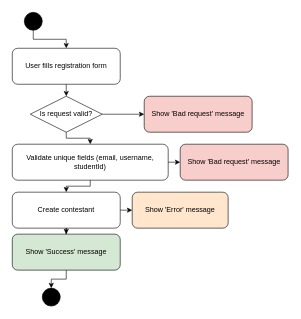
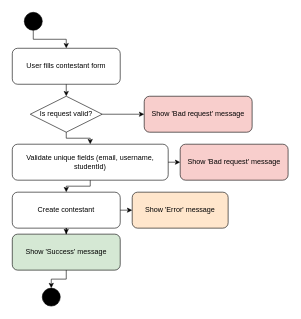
  <mxCell id="0" />
  <mxCell id="1" parent="0" />
  <mxCell id="2" value="" style="ellipse;whiteSpace=wrap;html=1;aspect=fixed;fillColor=#000000;" vertex="1" parent="1"><mxGeometry x="40" y="20" width="30" height="30" as="geometry" /></mxCell>
- <mxCell id="3" value="User fills registration form" style="rounded=1;whiteSpace=wrap;html=1;" vertex="1" parent="1"><mxGeometry x="20" y="80" width="180" height="60" as="geometry" /></mxCell>
+ <mxCell id="3" value="User fills contestant form" style="rounded=1;whiteSpace=wrap;html=1;" vertex="1" parent="1"><mxGeometry x="20" y="80" width="180" height="60" as="geometry" /></mxCell>
  <mxCell id="4" value="Is request valid?" style="rhombus;whiteSpace=wrap;html=1;" vertex="1" parent="1"><mxGeometry x="50" y="160" width="120" height="60" as="geometry" /></mxCell>
  <mxCell id="5" value="Show 'Bad request' message" style="rounded=1;whiteSpace=wrap;html=1;fillColor=#f8cecc;" vertex="1" parent="1"><mxGeometry x="240" y="160" width="180" height="60" as="geometry" /></mxCell>
  <mxCell id="6" value="Validate unique fields (email, username, studentId)" style="rounded=1;whiteSpace=wrap;html=1;" vertex="1" parent="1"><mxGeometry x="20" y="240" width="260" height="60" as="geometry" /></mxCell>
  <mxCell id="7" value="Show 'Bad request' message" style="rounded=1;whiteSpace=wrap;html=1;fillColor=#f8cecc;" vertex="1" parent="1"><mxGeometry x="300" y="240" width="180" height="60" as="geometry" /></mxCell>
  <mxCell id="8" value="Create contestant" style="rounded=1;whiteSpace=wrap;html=1;" vertex="1" parent="1"><mxGeometry x="20" y="320" width="180" height="60" as="geometry" /></mxCell>
  <mxCell id="9" value="Show 'Error' message" style="rounded=1;whiteSpace=wrap;html=1;fillColor=#ffe6cc;" vertex="1" parent="1"><mxGeometry x="220" y="320" width="160" height="60" as="geometry" /></mxCell>
  <mxCell id="10" value="Show 'Success' message" style="rounded=1;whiteSpace=wrap;html=1;fillColor=#d5e8d4;" vertex="1" parent="1"><mxGeometry x="20" y="390" width="180" height="60" as="geometry" /></mxCell>
  <mxCell id="11" value="" style="ellipse;whiteSpace=wrap;html=1;aspect=fixed;fillColor=#000000;" vertex="1" parent="1"><mxGeometry x="70" y="480" width="30" height="30" as="geometry" /></mxCell>
  <mxCell id="12" style="edgeStyle=orthogonalEdgeStyle;rounded=0;" edge="1" parent="1" source="2" target="3"><mxGeometry relative="1" as="geometry" /></mxCell>
  <mxCell id="13" style="edgeStyle=orthogonalEdgeStyle;rounded=0;" edge="1" parent="1" source="3" target="4"><mxGeometry relative="1" as="geometry" /></mxCell>
  <mxCell id="14" style="edgeStyle=orthogonalEdgeStyle;rounded=0;" edge="1" parent="1" source="4" target="5"><mxGeometry relative="1" as="geometry"><mxPoint x="180" y="190" as="targetPoint" /></mxGeometry></mxCell>
  <mxCell id="15" style="edgeStyle=orthogonalEdgeStyle;rounded=0;" edge="1" parent="1" source="4" target="6"><mxGeometry relative="1" as="geometry" /></mxCell>
  <mxCell id="16" style="edgeStyle=orthogonalEdgeStyle;rounded=0;" edge="1" parent="1" source="6" target="7"><mxGeometry relative="1" as="geometry"><mxPoint x="260" y="270" as="targetPoint" /></mxGeometry></mxCell>
  <mxCell id="17" style="edgeStyle=orthogonalEdgeStyle;rounded=0;" edge="1" parent="1" source="6" target="8"><mxGeometry relative="1" as="geometry" /></mxCell>
  <mxCell id="18" style="edgeStyle=orthogonalEdgeStyle;rounded=0;" edge="1" parent="1" source="8" target="9"><mxGeometry relative="1" as="geometry"><mxPoint x="180" y="350" as="targetPoint" /></mxGeometry></mxCell>
  <mxCell id="19" style="edgeStyle=orthogonalEdgeStyle;rounded=0;" edge="1" parent="1" source="8" target="10"><mxGeometry relative="1" as="geometry" /></mxCell>
  <mxCell id="20" style="edgeStyle=orthogonalEdgeStyle;rounded=0;" edge="1" parent="1" source="10" target="11"><mxGeometry relative="1" as="geometry" /></mxCell>
